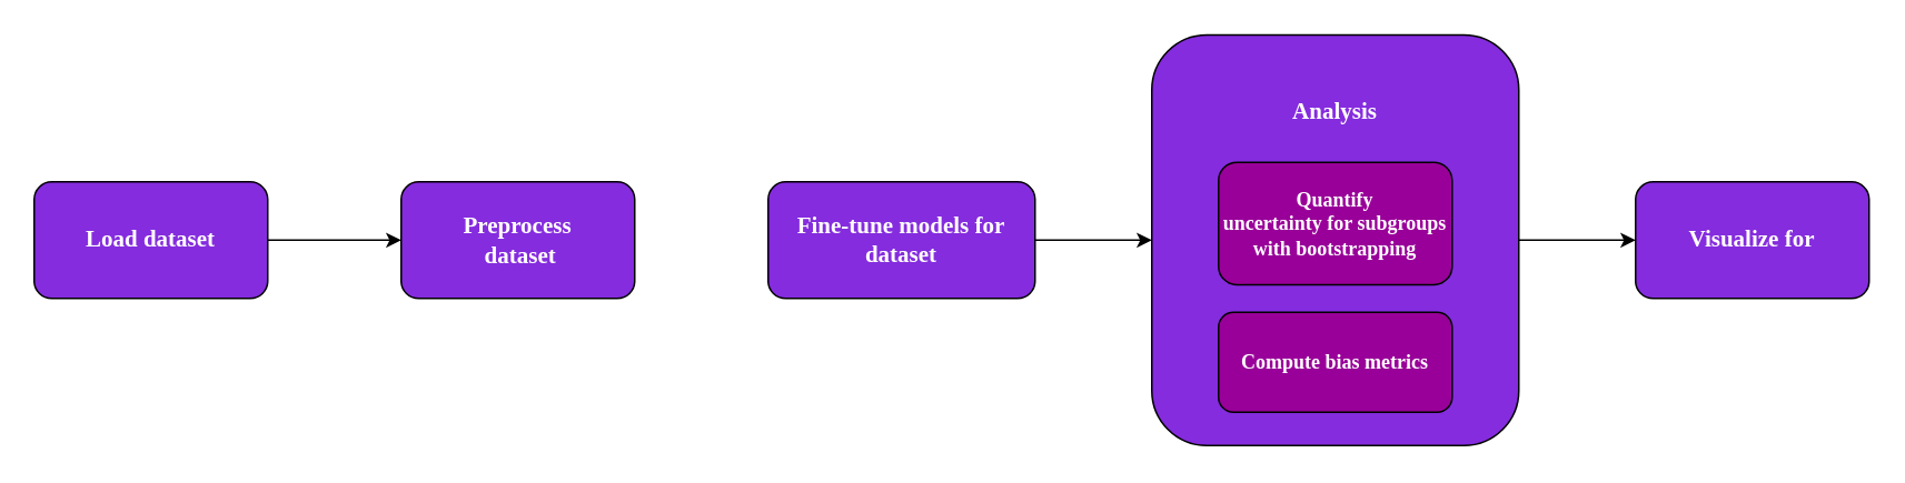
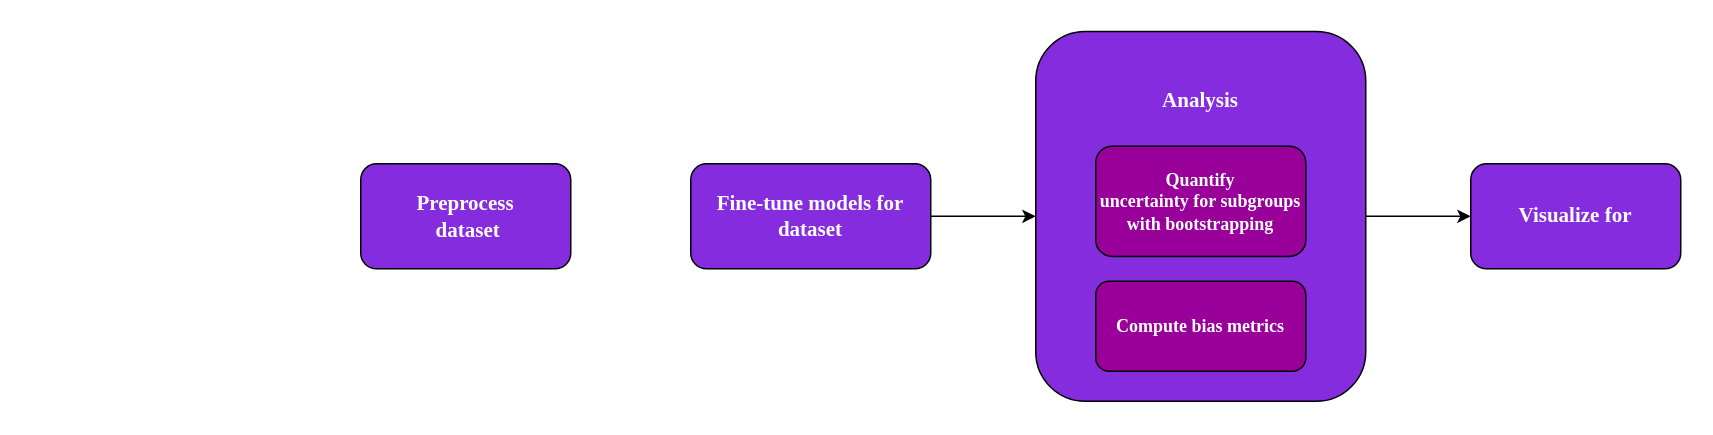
  <mxCell id="0" />
  <mxCell id="1" parent="0" />
  <mxCell id="2" style="edgeStyle=orthogonalEdgeStyle;rounded=0;orthogonalLoop=1;jettySize=auto;html=1;entryX=0;entryY=0.5;entryDx=0;entryDy=0;fontSize=14;" edge="1" parent="1" source="3" target="11"><mxGeometry relative="1" as="geometry" /></mxCell>
  <mxCell id="3" value="&lt;div&gt;&lt;font style=&quot;font-size: 14px;&quot; face=&quot;Comic Sans MS&quot;&gt;&lt;b&gt;&lt;font color=&quot;#FFFFFF&quot;&gt;&lt;font style=&quot;font-size: 14px;&quot;&gt;Analysis&lt;/font&gt;&lt;br&gt;&lt;/font&gt;&lt;/b&gt;&lt;/font&gt;&lt;/div&gt;&lt;div&gt;&lt;font size=&quot;3&quot; face=&quot;Comic Sans MS&quot;&gt;&lt;b&gt;&lt;font color=&quot;#FFFFFF&quot;&gt;&lt;br&gt;&lt;/font&gt;&lt;/b&gt;&lt;/font&gt;&lt;/div&gt;&lt;div&gt;&lt;font size=&quot;3&quot; face=&quot;Comic Sans MS&quot;&gt;&lt;b&gt;&lt;font color=&quot;#FFFFFF&quot;&gt;&lt;br&gt;&lt;/font&gt;&lt;/b&gt;&lt;/font&gt;&lt;/div&gt;&lt;div&gt;&lt;font size=&quot;3&quot;&gt;&lt;br&gt;&lt;/font&gt;&lt;/div&gt;&lt;div&gt;&lt;font size=&quot;3&quot;&gt;&lt;br&gt;&lt;/font&gt;&lt;/div&gt;&lt;div&gt;&lt;font size=&quot;3&quot;&gt;&lt;br&gt;&lt;/font&gt;&lt;/div&gt;&lt;div&gt;&lt;font size=&quot;3&quot;&gt;&lt;br&gt;&lt;/font&gt;&lt;/div&gt;&lt;div&gt;&lt;font size=&quot;3&quot;&gt;&lt;br&gt;&lt;/font&gt;&lt;/div&gt;&lt;div&gt;&lt;font size=&quot;3&quot;&gt;&lt;br&gt;&lt;/font&gt;&lt;/div&gt;" style="rounded=1;whiteSpace=wrap;html=1;fillColor=#852CDE;perimeterSpacing=0;" parent="1" vertex="1"><mxGeometry x="690" y="20.44" width="220" height="246.57" as="geometry" /></mxCell>
  <mxCell id="4" value="&lt;font face=&quot;Comic Sans MS&quot;&gt;&lt;b&gt;&lt;font color=&quot;#FFFFFF&quot;&gt;&lt;font face=&quot;Comic Sans MS&quot;&gt;&lt;b&gt;&lt;font color=&quot;#FFFFFF&quot;&gt;Quantify&lt;br&gt;&lt;/font&gt;&lt;/b&gt;&lt;/font&gt;uncertainty for subgroups with bootstrapping&lt;br&gt;&lt;/font&gt;&lt;/b&gt;&lt;/font&gt;" style="rounded=1;whiteSpace=wrap;html=1;fillColor=#990099;perimeterSpacing=0;" parent="1" vertex="1"><mxGeometry x="730" y="97" width="140" height="73.44" as="geometry" /></mxCell>
  <mxCell id="5" value="&lt;font face=&quot;Comic Sans MS&quot;&gt;&lt;b&gt;&lt;font color=&quot;#FFFFFF&quot;&gt;Compute bias metrics&lt;br&gt;&lt;/font&gt;&lt;/b&gt;&lt;/font&gt;" style="rounded=1;whiteSpace=wrap;html=1;fillColor=#990099;" parent="1" vertex="1"><mxGeometry x="730" y="187" width="140" height="60" as="geometry" /></mxCell>
  <mxCell id="6" style="edgeStyle=orthogonalEdgeStyle;rounded=0;orthogonalLoop=1;jettySize=auto;html=1;entryX=0;entryY=0.5;entryDx=0;entryDy=0;fontSize=14;" edge="1" parent="1" source="7" target="3"><mxGeometry relative="1" as="geometry" /></mxCell>
  <mxCell id="7" value="&lt;font style=&quot;font-size: 14px;&quot; face=&quot;Comic Sans MS&quot;&gt;&lt;b&gt;&lt;font color=&quot;#FFFFFF&quot;&gt;Fine-tune models for dataset&lt;br&gt;&lt;/font&gt;&lt;/b&gt;&lt;/font&gt;" style="rounded=1;whiteSpace=wrap;html=1;fillColor=#852CDE;" parent="1" vertex="1"><mxGeometry x="460" y="108.72" width="160" height="70" as="geometry" /></mxCell>
  <mxCell id="8" value="&lt;font style=&quot;font-size: 14px;&quot;&gt;&lt;b&gt;&lt;font style=&quot;font-size: 14px;&quot; color=&quot;#FFFFFF&quot;&gt;&lt;font style=&quot;font-size: 14px;&quot; face=&quot;Comic Sans MS&quot;&gt;Preprocess&lt;/font&gt;&lt;/font&gt;&lt;/b&gt;&lt;/font&gt;&lt;div style=&quot;font-size: 14px;&quot;&gt;&lt;font style=&quot;font-size: 14px;&quot; face=&quot;Comic Sans MS&quot;&gt;&lt;b&gt;&lt;font style=&quot;font-size: 14px;&quot; color=&quot;#FFFFFF&quot;&gt;&amp;nbsp;dataset&lt;/font&gt;&lt;/b&gt;&lt;/font&gt;&lt;/div&gt;" style="rounded=1;whiteSpace=wrap;html=1;fillColor=#852CDE;perimeterSpacing=0;" vertex="1" parent="1"><mxGeometry x="240" y="108.72" width="140" height="70" as="geometry" /></mxCell>
- <mxCell id="9" style="edgeStyle=orthogonalEdgeStyle;rounded=0;orthogonalLoop=1;jettySize=auto;html=1;entryX=0;entryY=0.5;entryDx=0;entryDy=0;fontSize=14;" edge="1" parent="1" source="10" target="8"><mxGeometry relative="1" as="geometry" /></mxCell>
- <mxCell id="10" value="&lt;font style=&quot;font-size: 14px;&quot; face=&quot;Comic Sans MS&quot;&gt;&lt;b&gt;&lt;font color=&quot;#FFFFFF&quot;&gt;Load dataset&lt;/font&gt;&lt;/b&gt;&lt;/font&gt;" style="rounded=1;whiteSpace=wrap;html=1;fillColor=#852CDE;perimeterSpacing=0;" vertex="1" parent="1"><mxGeometry x="20" y="108.72" width="140" height="70" as="geometry" /></mxCell>
  <mxCell id="11" value="&lt;font style=&quot;font-size: 14px;&quot; face=&quot;Comic Sans MS&quot;&gt;&lt;b&gt;&lt;font color=&quot;#FFFFFF&quot;&gt;Visualize for&lt;br&gt;&lt;/font&gt;&lt;/b&gt;&lt;/font&gt;" style="rounded=1;whiteSpace=wrap;html=1;fillColor=#852CDE;perimeterSpacing=0;" vertex="1" parent="1"><mxGeometry x="980" y="108.73" width="140" height="70" as="geometry" /></mxCell>
